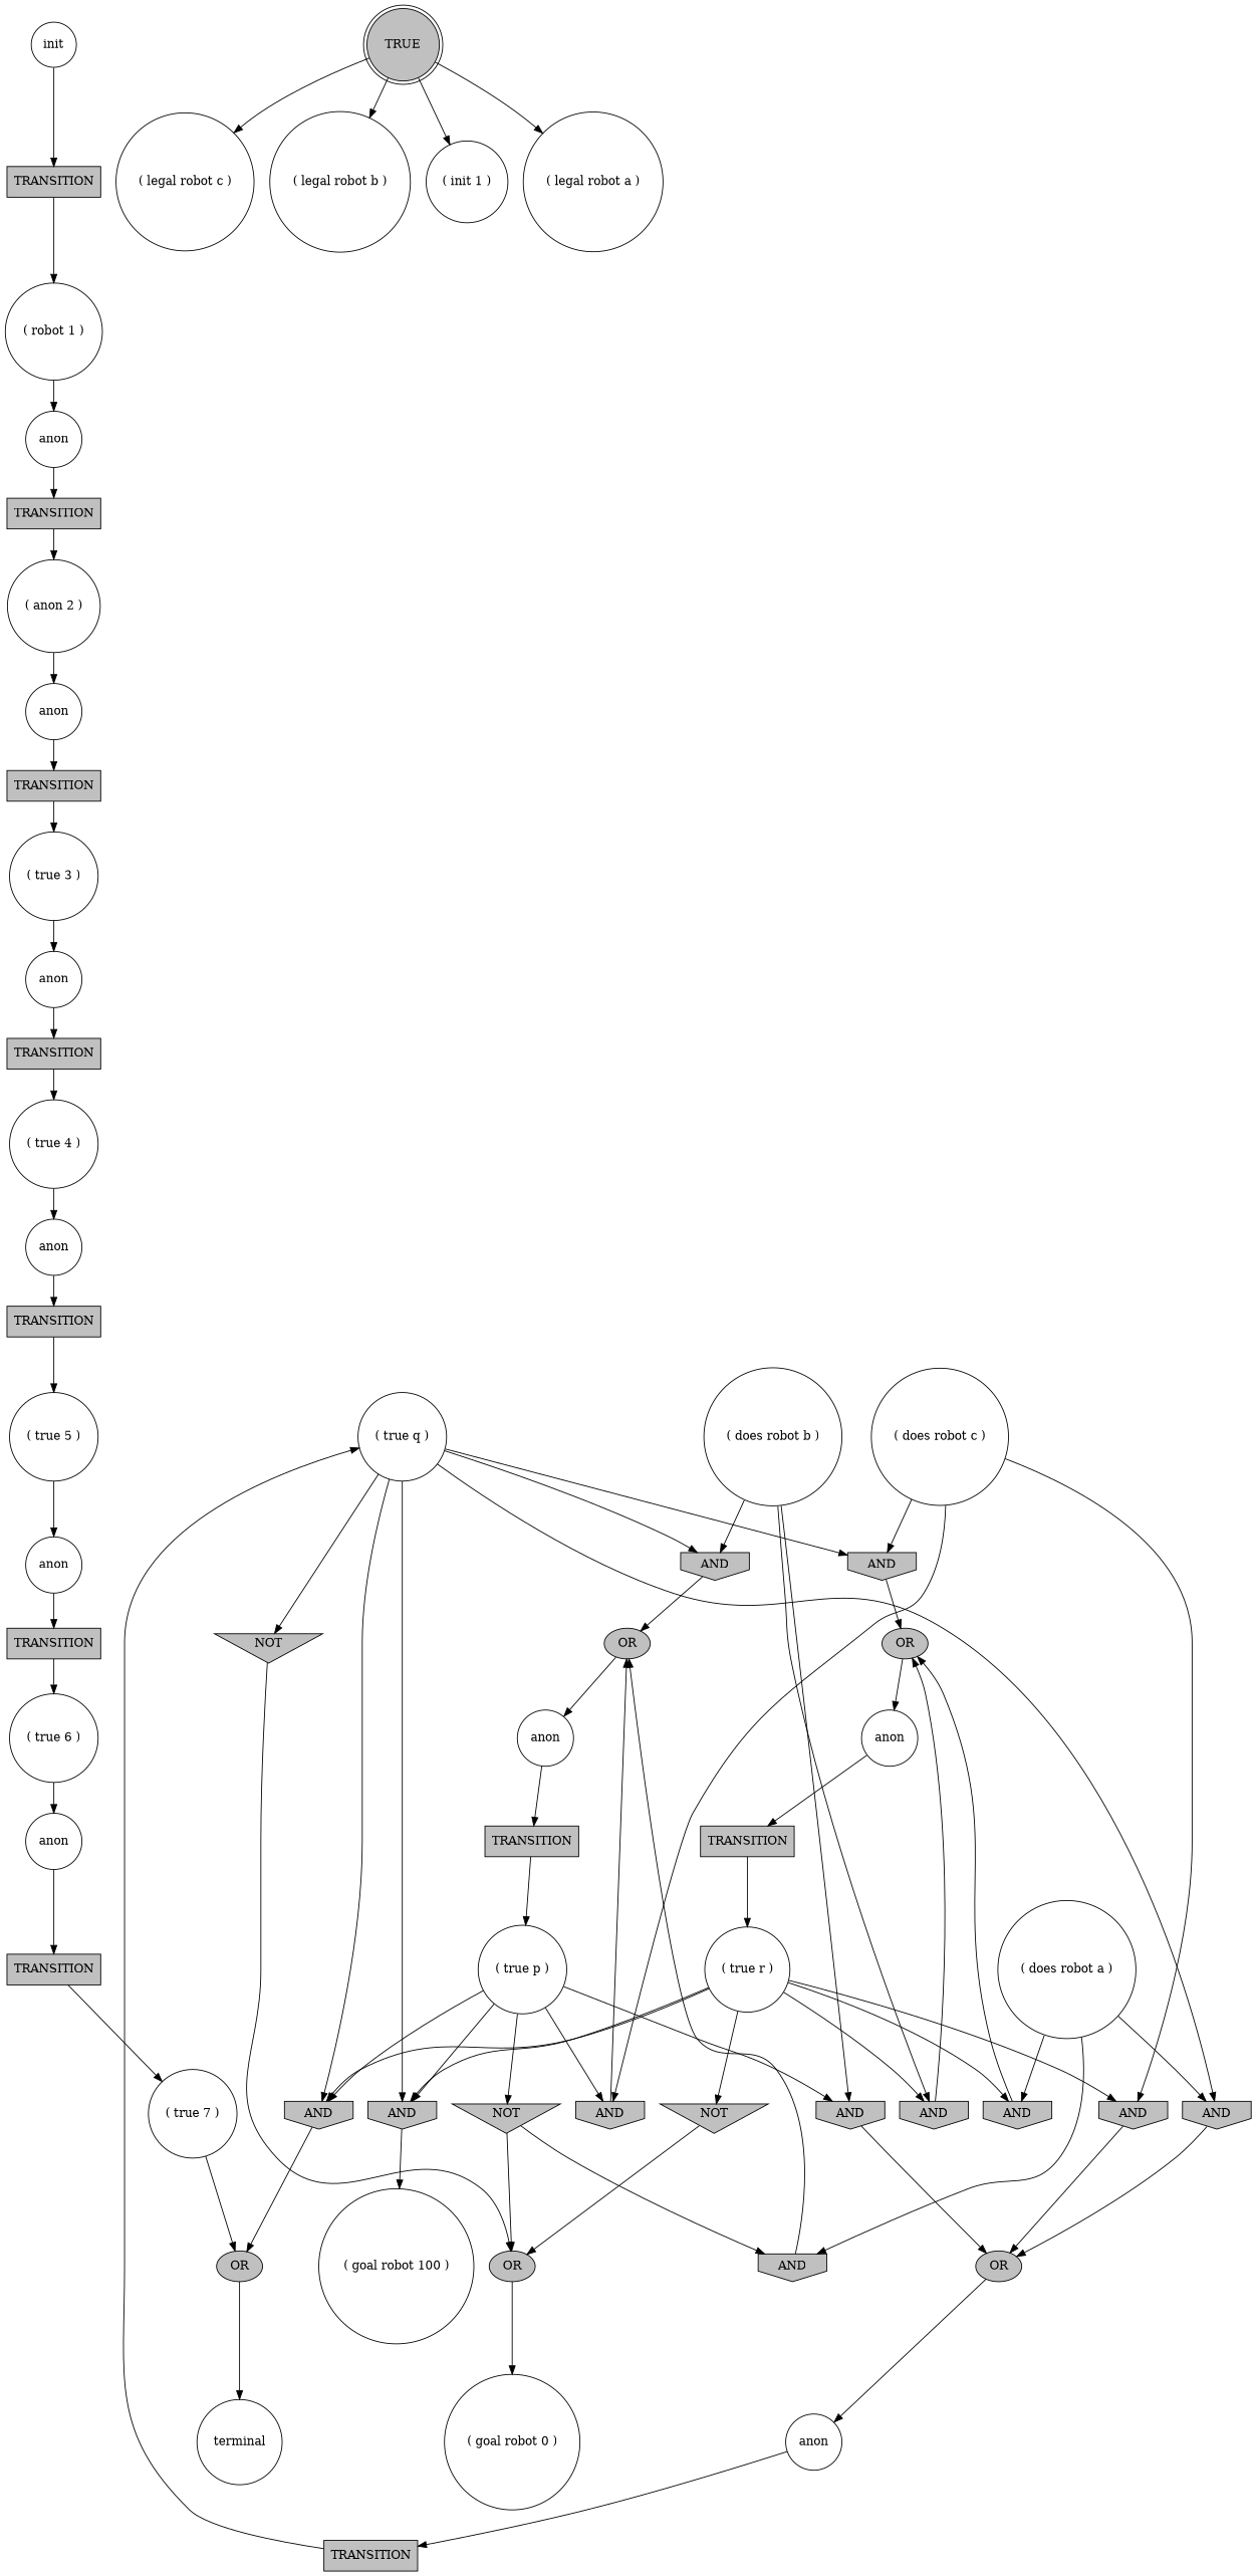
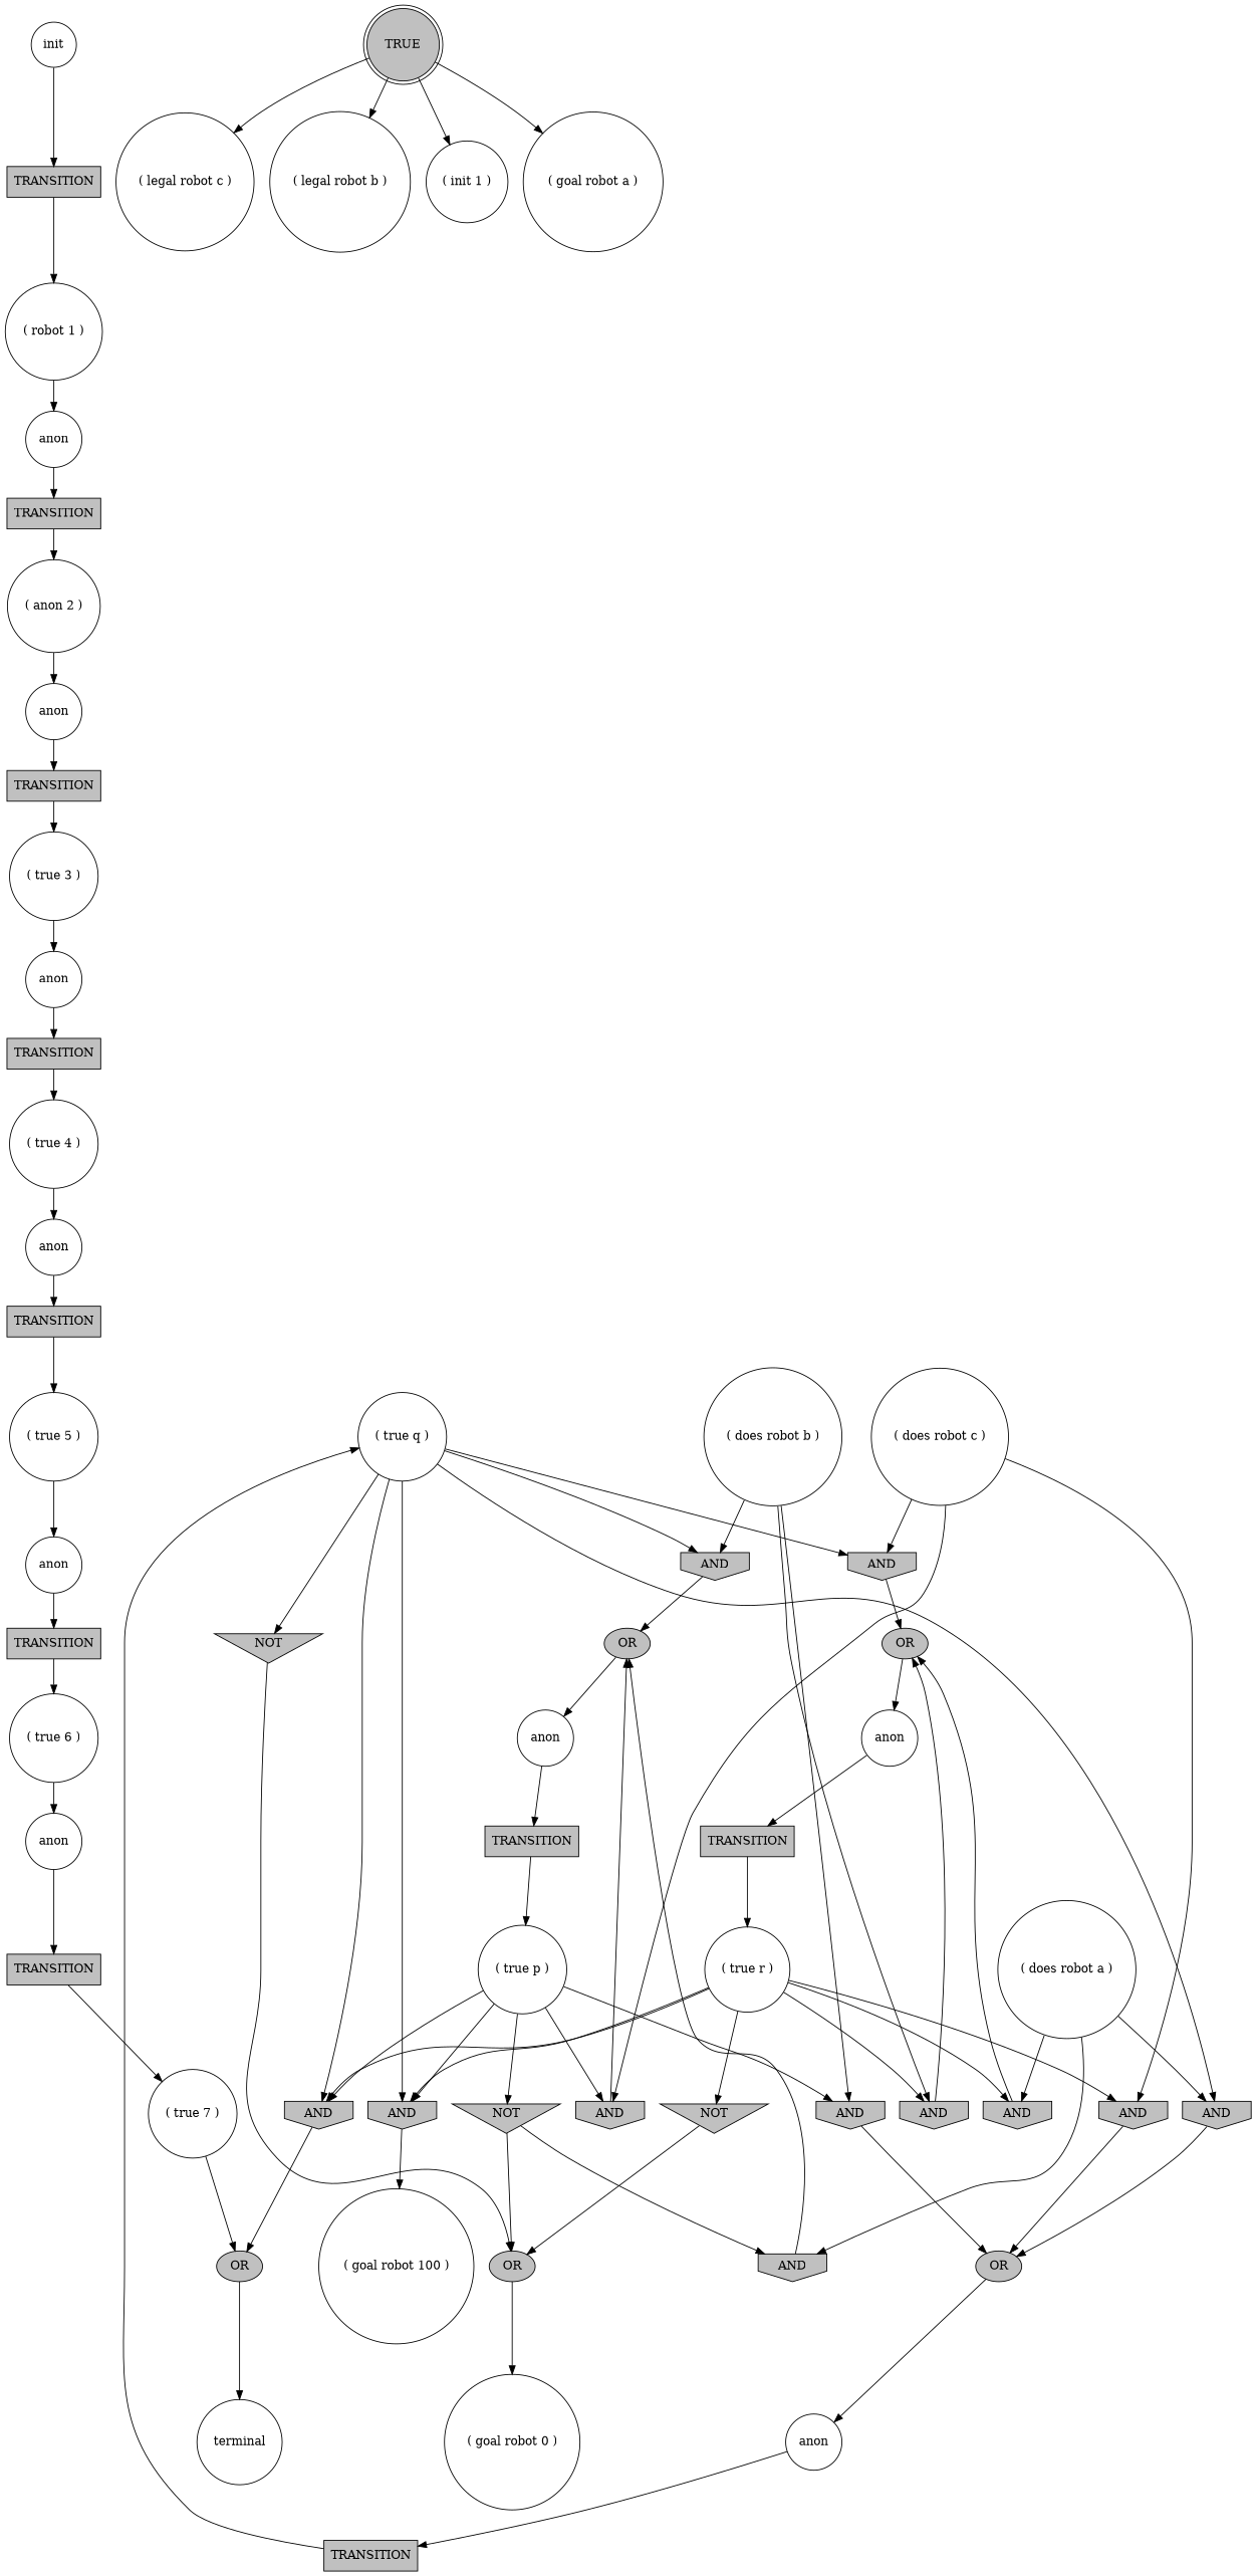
  digraph {
    node [fillcolor=grey shape=circle style=filled]
    n1 [label=TRANSITION shape=box]
    n2 [fillcolor=white label="( true 3 )"]
    n3 [fillcolor=white label=anon]
    n4 [label=TRANSITION shape=box]
    n5 [fillcolor=white label=anon]
    n6 [label=TRANSITION shape=box]
    n7 [fillcolor=white label="( anon 2 )"]
    n8 [fillcolor=white label=anon]
    n9 [fillcolor=white label=anon]
    n10 [label=TRANSITION shape=box]
    n11 [fillcolor=white label="( true 5 )"]
    n12 [fillcolor=white label=anon]
    n13 [label=NOT shape=invtriangle]
    n14 [label=OR shape=ellipse]
    n15 [fillcolor=white label="( goal robot 0 )"]
    n16 [fillcolor=white label="( true 4 )"]
    n17 [fillcolor=white label=anon]
    n18 [label=TRANSITION shape=box]
    n19 [fillcolor=white label="( true q )"]
    n20 [label=AND shape=invhouse]
    n21 [label=AND shape=invhouse]
    n22 [label=AND shape=invhouse]
    n23 [label=AND shape=invhouse]
    n24 [label=NOT shape=invtriangle]
    n25 [label=AND shape=invhouse]
    n26 [label=AND shape=invhouse]
    n27 [label=OR shape=ellipse]
    n28 [fillcolor=white label=anon]
    n29 [label=TRANSITION shape=box]
    n30 [label=OR shape=ellipse]
    n31 [fillcolor=white label=anon]
    n32 [label=TRANSITION shape=box]
    n33 [fillcolor=white label="( true p )"]
    n34 [label=AND shape=invhouse]
    n35 [label=OR shape=ellipse]
    n36 [fillcolor=white label="( goal robot 100 )"]
    n37 [label=OR shape=ellipse]
    n38 [fillcolor=white label="( legal robot c )"]
    n39 [label=TRANSITION shape=box]
    n40 [fillcolor=white label="( true 6 )"]
    n41 [fillcolor=white label=anon]
    n42 [label=TRANSITION shape=box]
    n43 [fillcolor=white label="( true 7 )"]
    n44 [label=NOT shape=invtriangle]
    n45 [label=AND shape=invhouse]
    n46 [fillcolor=white label="( legal robot b )"]
    n47 [fillcolor=white label=terminal]
    n48 [fillcolor=white label="( robot 1 )"]
    n49 [fillcolor=white label="( true r )"]
    n50 [label=AND shape=invhouse]
    n51 [label=AND shape=invhouse]
    n52 [label=AND shape=invhouse]
    n53 [label=TRANSITION shape=box]
    n54 [fillcolor=white label="( init 1 )"]
-   n55 [fillcolor=white label="( legal robot a )"]
+   n55 [fillcolor=white label="( goal robot a )"]
    n56 [label=TRUE shape=doublecircle]
    n57 [fillcolor=white label=init]
    n58 [fillcolor=white label="( does robot b )"]
    n59 [fillcolor=white label="( does robot c )"]
    n60 [fillcolor=white label="( does robot a )"]
    n1 -> n2
    n2 -> n3
    n3 -> n4
    n4 -> n16
    n5 -> n6
    n6 -> n7
    n7 -> n8
    n8 -> n1
    n9 -> n10
    n10 -> n11
    n11 -> n12
    n12 -> n39
    n13 -> n14
    n14 -> n15
    n16 -> n9
    n17 -> n18
    n18 -> n19
    n19 -> n20
    n19 -> n21
    n19 -> n22
    n19 -> n23
    n19 -> n24
    n19 -> n25
    n20 -> n30
    n21 -> n35
    n22 -> n27
    n23 -> n36
    n24 -> n14
    n25 -> n37
    n26 -> n27
    n27 -> n28
    n28 -> n29
    n29 -> n49
    n30 -> n31
    n31 -> n32
    n32 -> n33
    n33 -> n23
    n33 -> n25
    n33 -> n34
    n33 -> n44
    n33 -> n52
    n34 -> n30
    n35 -> n17
    n37 -> n47
    n39 -> n40
    n40 -> n41
    n41 -> n42
    n42 -> n43
    n43 -> n37
    n44 -> n14
    n44 -> n45
    n45 -> n30
    n48 -> n5
    n49 -> n13
    n49 -> n23
    n49 -> n25
    n49 -> n26
    n49 -> n50
    n49 -> n51
    n50 -> n27
    n51 -> n35
    n52 -> n35
    n53 -> n48
    n56 -> n38
    n56 -> n46
    n56 -> n54
    n56 -> n55
    n57 -> n53
    n58 -> n20
    n58 -> n50
    n58 -> n52
    n59 -> n22
    n59 -> n34
    n59 -> n51
    n60 -> n21
    n60 -> n26
    n60 -> n45
  }
